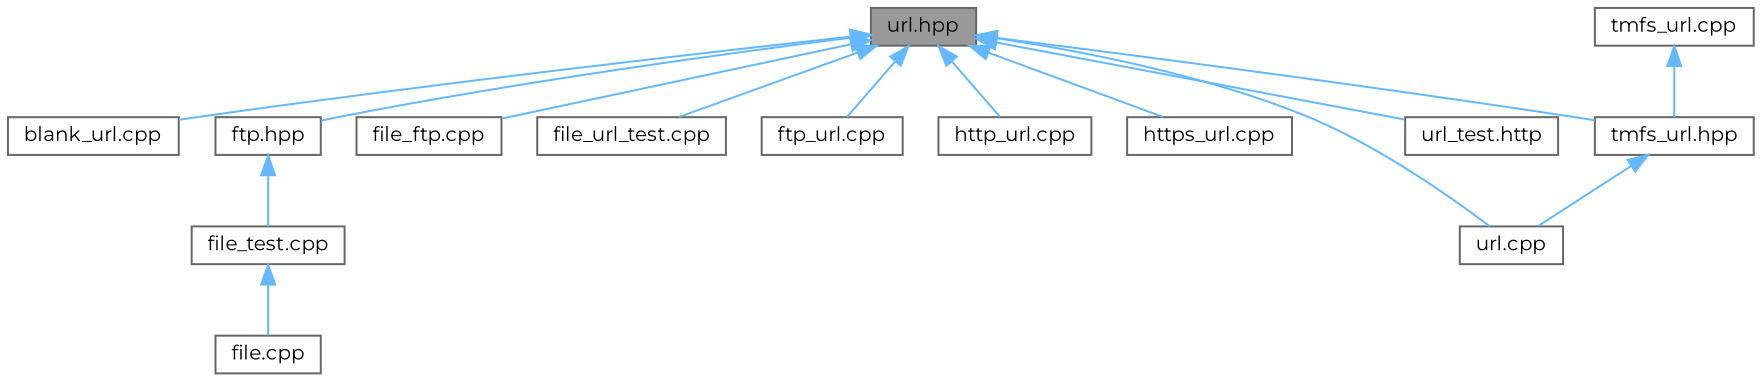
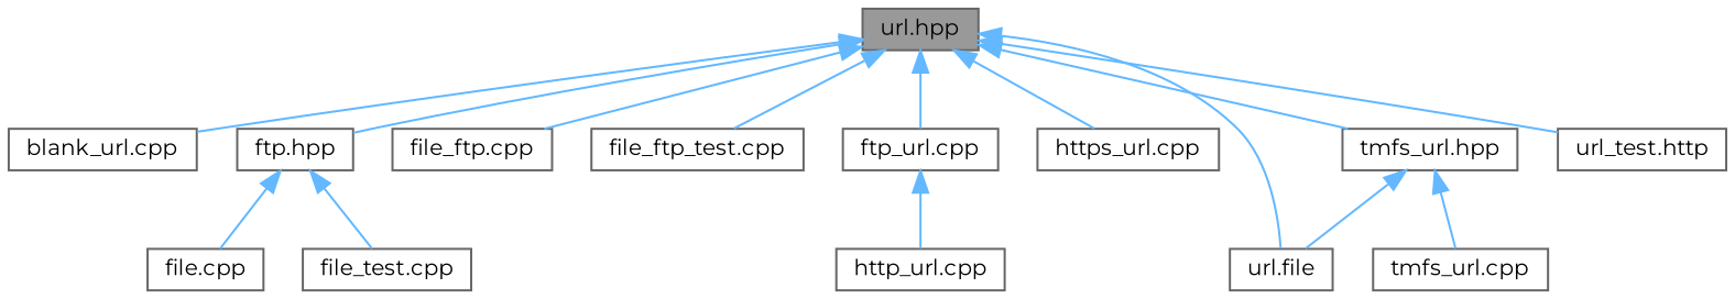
  digraph {
    fontname=Montserrat
    node [color=grey40 fillcolor=white fontname=Montserrat fontsize=10 shape=box style=filled]
    edge [color=steelblue1 dir=back fontname=Montserrat fontsize=10 labelfontname=Helvetica labelfontsize=10 style=solid]
    n1 [color=gray40 fillcolor=grey60 fontcolor=black height=0.2 label="url.hpp" width=0.4]
    n2 [height=0.2 label="blank_url.cpp" width=0.4]
    n3 [height=0.2 label="ftp.hpp" width=0.4]
    n4 [height=0.2 label="file_ftp.cpp" width=0.4]
-   n5 [height=0.2 label="file_url_test.cpp" width=0.4]
+   n5 [height=0.2 label="file_ftp_test.cpp" width=0.4]
    n6 [height=0.2 label="ftp_url.cpp" width=0.4]
    n7 [height=0.2 label="http_url.cpp" width=0.4]
    n8 [height=0.2 label="https_url.cpp" width=0.4]
    n9 [height=0.2 label="tmfs_url.hpp" width=0.4]
-   n10 [height=0.2 label="url.cpp" width=0.4]
+   n10 [height=0.2 label="url.file" width=0.4]
    n11 [height=0.2 label="url_test.http" width=0.4]
    n12 [height=0.2 label="file.cpp" width=0.4]
    n13 [height=0.2 label="file_test.cpp" width=0.4]
    n14 [height=0.2 label="tmfs_url.cpp" width=0.4]
    n1 -> n2
    n1 -> n3
    n1 -> n4
    n1 -> n5
    n1 -> n6
-   n1 -> n7
+   n6 -> n7
    n1 -> n8
    n1 -> n9
    n1 -> n10
    n1 -> n11
-   n13 -> n12
+   n3 -> n12
    n3 -> n13
    n9 -> n10
-   n14 -> n9
+   n9 -> n14
  }
